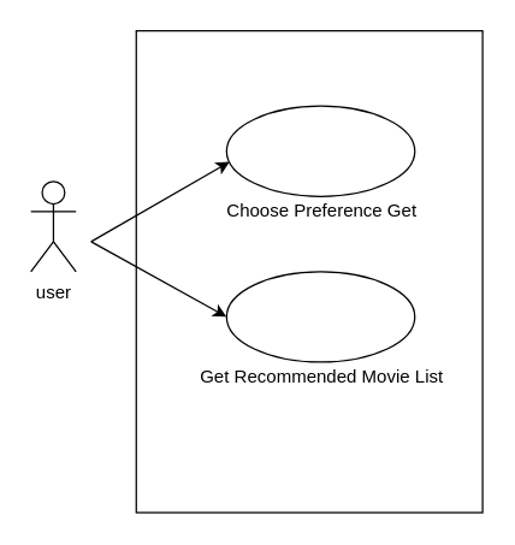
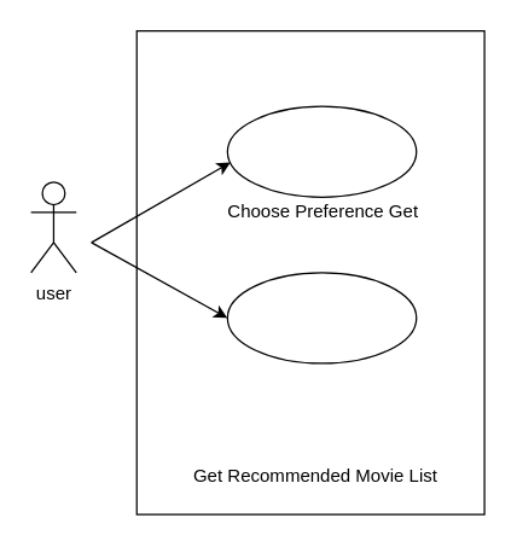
  <mxCell id="0" />
  <mxCell id="1" parent="0" />
  <mxCell id="2" value="user" style="shape=umlActor;verticalLabelPosition=bottom;verticalAlign=top;html=1;outlineConnect=0;" vertex="1" parent="1"><mxGeometry x="20" y="120" width="30" height="60" as="geometry" /></mxCell>
  <mxCell id="3" value="" style="rounded=0;whiteSpace=wrap;html=1;" vertex="1" parent="1"><mxGeometry x="90" y="20" width="230" height="320" as="geometry" /></mxCell>
  <mxCell id="4" value="" style="ellipse;whiteSpace=wrap;html=1;" vertex="1" parent="1"><mxGeometry x="150" y="70" width="125" height="60" as="geometry" /></mxCell>
  <mxCell id="5" value="" style="endArrow=classic;html=1;entryX=0.016;entryY=0.617;entryDx=0;entryDy=0;entryPerimeter=0;" edge="1" parent="1" target="4"><mxGeometry width="50" height="50" relative="1" as="geometry"><mxPoint x="60" y="160" as="sourcePoint" /><mxPoint x="110" y="150" as="targetPoint" /></mxGeometry></mxCell>
  <mxCell id="6" value="Choose Preference Get" style="text;html=1;align=center;verticalAlign=middle;resizable=0;points=[];autosize=1;strokeColor=none;" vertex="1" parent="1"><mxGeometry x="137.5" y="130" width="150" height="20" as="geometry" /></mxCell>
  <mxCell id="7" value="" style="ellipse;whiteSpace=wrap;html=1;" vertex="1" parent="1"><mxGeometry x="150" y="180" width="125" height="60" as="geometry" /></mxCell>
- <mxCell id="8" value="Get Recommended Movie List" style="text;html=1;align=center;verticalAlign=middle;resizable=0;points=[];autosize=1;strokeColor=none;" vertex="1" parent="1"><mxGeometry x="122.5" y="240" width="180" height="20" as="geometry" /></mxCell>
+ <mxCell id="8" value="Get Recommended Movie List" style="text;html=1;align=center;verticalAlign=middle;resizable=0;points=[];autosize=1;strokeColor=none;" vertex="1" parent="1"><mxGeometry x="117.5" y="305" width="180" height="20" as="geometry" /></mxCell>
  <mxCell id="9" value="" style="endArrow=classic;html=1;entryX=0;entryY=0.5;entryDx=0;entryDy=0;" edge="1" parent="1" target="7"><mxGeometry width="50" height="50" relative="1" as="geometry"><mxPoint x="60" y="160" as="sourcePoint" /><mxPoint x="110" y="150" as="targetPoint" /></mxGeometry></mxCell>
